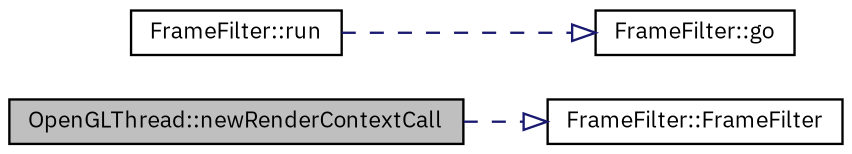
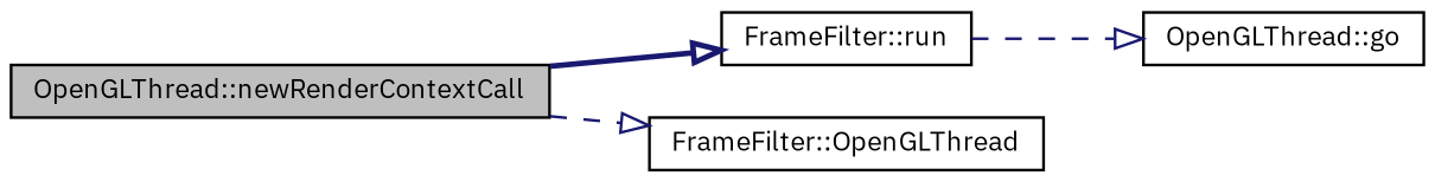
  digraph {
    fontname="IBM Plex Sans"
    rankdir=LR
    node [color=black fillcolor=white fontname="IBM Plex Sans" fontsize=10 shape=record style=filled]
    edge [arrowhead=onormal color=midnightblue fontname="IBM Plex Sans" fontsize=10 labelfontname=Helvetica labelfontsize=10 style=dashed]
    n1 [fillcolor=grey75 fontcolor=black height=0.2 label="OpenGLThread::newRenderContextCall" width=0.4]
    n2 [height=0.2 label="FrameFilter::run" width=0.4]
-   n3 [height=0.2 label="FrameFilter::FrameFilter" width=0.4]
-   n4 [height=0.2 label="FrameFilter::go" width=0.4]
+   n3 [height=0.2 label="FrameFilter::OpenGLThread" width=0.4]
+   n4 [height=0.2 label="OpenGLThread::go" width=0.4]
+   n1 -> n2 [style=bold]
    n1 -> n3
    n2 -> n4
  }
